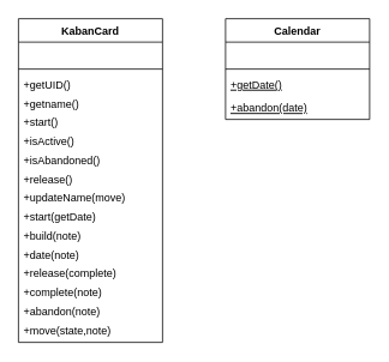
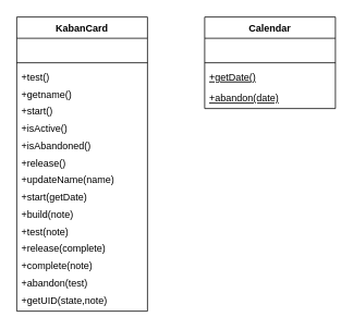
  <mxCell id="0" />
  <mxCell id="1" parent="0" />
  <mxCell id="2" value="KabanCard" style="swimlane;fontStyle=1;align=center;verticalAlign=top;childLayout=stackLayout;horizontal=1;startSize=26;horizontalStack=0;resizeParent=1;resizeLast=0;collapsible=1;marginBottom=0;rounded=0;shadow=0;strokeWidth=1;" parent="1" vertex="1"><mxGeometry x="20" y="20" width="160" height="360" as="geometry"><mxRectangle x="230" y="140" width="160" height="26" as="alternateBounds" /></mxGeometry></mxCell>
  <mxCell id="3" value=" " style="text;align=left;verticalAlign=top;spacingLeft=4;spacingRight=4;overflow=hidden;rotatable=0;points=[[0,0.5],[1,0.5]];portConstraint=eastwest;" parent="2" vertex="1"><mxGeometry y="26" width="160" height="26" as="geometry" /></mxCell>
  <mxCell id="4" value="" style="line;html=1;strokeWidth=1;align=left;verticalAlign=middle;spacingTop=-1;spacingLeft=3;spacingRight=3;rotatable=0;labelPosition=right;points=[];portConstraint=eastwest;" parent="2" vertex="1"><mxGeometry y="52" width="160" height="8" as="geometry" /></mxCell>
- <mxCell id="5" value="+getUID()" style="text;align=left;verticalAlign=top;spacingLeft=4;spacingRight=4;overflow=hidden;rotatable=0;points=[[0,0.5],[1,0.5]];portConstraint=eastwest;spacing=2;" parent="2" vertex="1"><mxGeometry y="60" width="160" height="21" as="geometry" /></mxCell>
+ <mxCell id="5" value="+test()" style="text;align=left;verticalAlign=top;spacingLeft=4;spacingRight=4;overflow=hidden;rotatable=0;points=[[0,0.5],[1,0.5]];portConstraint=eastwest;spacing=2;" parent="2" vertex="1"><mxGeometry y="60" width="160" height="21" as="geometry" /></mxCell>
  <mxCell id="6" value="+getname()" style="text;align=left;verticalAlign=top;spacingLeft=4;spacingRight=4;overflow=hidden;rotatable=0;points=[[0,0.5],[1,0.5]];portConstraint=eastwest;spacing=2;" parent="2" vertex="1"><mxGeometry y="81" width="160" height="21" as="geometry" /></mxCell>
  <mxCell id="7" value="+start()" style="text;align=left;verticalAlign=top;spacingLeft=4;spacingRight=4;overflow=hidden;rotatable=0;points=[[0,0.5],[1,0.5]];portConstraint=eastwest;spacing=2;" parent="2" vertex="1"><mxGeometry y="102" width="160" height="21" as="geometry" /></mxCell>
  <mxCell id="8" value="+isActive()" style="text;align=left;verticalAlign=top;spacingLeft=4;spacingRight=4;overflow=hidden;rotatable=0;points=[[0,0.5],[1,0.5]];portConstraint=eastwest;spacing=2;" parent="2" vertex="1"><mxGeometry y="123" width="160" height="21" as="geometry" /></mxCell>
  <mxCell id="9" value="+isAbandoned()" style="text;align=left;verticalAlign=top;spacingLeft=4;spacingRight=4;overflow=hidden;rotatable=0;points=[[0,0.5],[1,0.5]];portConstraint=eastwest;spacing=2;" parent="2" vertex="1"><mxGeometry y="144" width="160" height="21" as="geometry" /></mxCell>
  <mxCell id="10" value="+release()" style="text;align=left;verticalAlign=top;spacingLeft=4;spacingRight=4;overflow=hidden;rotatable=0;points=[[0,0.5],[1,0.5]];portConstraint=eastwest;spacing=2;" parent="2" vertex="1"><mxGeometry y="165" width="160" height="21" as="geometry" /></mxCell>
- <mxCell id="11" value="+updateName(move)" style="text;align=left;verticalAlign=top;spacingLeft=4;spacingRight=4;overflow=hidden;rotatable=0;points=[[0,0.5],[1,0.5]];portConstraint=eastwest;spacing=2;" parent="2" vertex="1"><mxGeometry y="186" width="160" height="21" as="geometry" /></mxCell>
+ <mxCell id="11" value="+updateName(name)" style="text;align=left;verticalAlign=top;spacingLeft=4;spacingRight=4;overflow=hidden;rotatable=0;points=[[0,0.5],[1,0.5]];portConstraint=eastwest;spacing=2;" parent="2" vertex="1"><mxGeometry y="186" width="160" height="21" as="geometry" /></mxCell>
  <mxCell id="12" value="+start(getDate)" style="text;align=left;verticalAlign=top;spacingLeft=4;spacingRight=4;overflow=hidden;rotatable=0;points=[[0,0.5],[1,0.5]];portConstraint=eastwest;spacing=2;" parent="2" vertex="1"><mxGeometry y="207" width="160" height="21" as="geometry" /></mxCell>
  <mxCell id="13" value="+build(note)" style="text;align=left;verticalAlign=top;spacingLeft=4;spacingRight=4;overflow=hidden;rotatable=0;points=[[0,0.5],[1,0.5]];portConstraint=eastwest;spacing=2;" parent="2" vertex="1"><mxGeometry y="228" width="160" height="21" as="geometry" /></mxCell>
- <mxCell id="14" value="+date(note)" style="text;align=left;verticalAlign=top;spacingLeft=4;spacingRight=4;overflow=hidden;rotatable=0;points=[[0,0.5],[1,0.5]];portConstraint=eastwest;spacing=2;" parent="2" vertex="1"><mxGeometry y="249" width="160" height="21" as="geometry" /></mxCell>
+ <mxCell id="14" value="+test(note)" style="text;align=left;verticalAlign=top;spacingLeft=4;spacingRight=4;overflow=hidden;rotatable=0;points=[[0,0.5],[1,0.5]];portConstraint=eastwest;spacing=2;" parent="2" vertex="1"><mxGeometry y="249" width="160" height="21" as="geometry" /></mxCell>
  <mxCell id="15" value="+release(complete)" style="text;align=left;verticalAlign=top;spacingLeft=4;spacingRight=4;overflow=hidden;rotatable=0;points=[[0,0.5],[1,0.5]];portConstraint=eastwest;spacing=2;" parent="2" vertex="1"><mxGeometry y="270" width="160" height="21" as="geometry" /></mxCell>
  <mxCell id="16" value="+complete(note)" style="text;align=left;verticalAlign=top;spacingLeft=4;spacingRight=4;overflow=hidden;rotatable=0;points=[[0,0.5],[1,0.5]];portConstraint=eastwest;spacing=2;" parent="2" vertex="1"><mxGeometry y="291" width="160" height="21" as="geometry" /></mxCell>
- <mxCell id="17" value="+abandon(note)" style="text;align=left;verticalAlign=top;spacingLeft=4;spacingRight=4;overflow=hidden;rotatable=0;points=[[0,0.5],[1,0.5]];portConstraint=eastwest;spacing=2;" parent="2" vertex="1"><mxGeometry y="312" width="160" height="21" as="geometry" /></mxCell>
- <mxCell id="18" value="+move(state,note)" style="text;align=left;verticalAlign=top;spacingLeft=4;spacingRight=4;overflow=hidden;rotatable=0;points=[[0,0.5],[1,0.5]];portConstraint=eastwest;spacing=2;" parent="2" vertex="1"><mxGeometry y="333" width="160" height="21" as="geometry" /></mxCell>
+ <mxCell id="17" value="+abandon(test)" style="text;align=left;verticalAlign=top;spacingLeft=4;spacingRight=4;overflow=hidden;rotatable=0;points=[[0,0.5],[1,0.5]];portConstraint=eastwest;spacing=2;" parent="2" vertex="1"><mxGeometry y="312" width="160" height="21" as="geometry" /></mxCell>
+ <mxCell id="18" value="+getUID(state,note)" style="text;align=left;verticalAlign=top;spacingLeft=4;spacingRight=4;overflow=hidden;rotatable=0;points=[[0,0.5],[1,0.5]];portConstraint=eastwest;spacing=2;" parent="2" vertex="1"><mxGeometry y="333" width="160" height="21" as="geometry" /></mxCell>
  <mxCell id="19" value="Calendar" style="swimlane;fontStyle=1;align=center;verticalAlign=top;childLayout=stackLayout;horizontal=1;startSize=26;horizontalStack=0;resizeParent=1;resizeParentMax=0;resizeLast=0;collapsible=1;marginBottom=0;" parent="1" vertex="1"><mxGeometry x="250" y="20" width="160" height="112" as="geometry" /></mxCell>
  <mxCell id="20" value=" " style="text;strokeColor=none;fillColor=none;align=left;verticalAlign=top;spacingLeft=4;spacingRight=4;overflow=hidden;rotatable=0;points=[[0,0.5],[1,0.5]];portConstraint=eastwest;" parent="19" vertex="1"><mxGeometry y="26" width="160" height="26" as="geometry" /></mxCell>
  <mxCell id="21" value="" style="line;strokeWidth=1;fillColor=none;align=left;verticalAlign=middle;spacingTop=-1;spacingLeft=3;spacingRight=3;rotatable=0;labelPosition=right;points=[];portConstraint=eastwest;" parent="19" vertex="1"><mxGeometry y="52" width="160" height="8" as="geometry" /></mxCell>
  <mxCell id="22" value="+getDate()" style="text;strokeColor=none;fillColor=none;align=left;verticalAlign=top;spacingLeft=4;spacingRight=4;overflow=hidden;rotatable=0;points=[[0,0.5],[1,0.5]];portConstraint=eastwest;fontStyle=4" parent="19" vertex="1"><mxGeometry y="60" width="160" height="26" as="geometry" /></mxCell>
  <mxCell id="23" value="+abandon(date)" style="text;strokeColor=none;fillColor=none;align=left;verticalAlign=top;spacingLeft=4;spacingRight=4;overflow=hidden;rotatable=0;points=[[0,0.5],[1,0.5]];portConstraint=eastwest;fontStyle=4" parent="19" vertex="1"><mxGeometry y="86" width="160" height="26" as="geometry" /></mxCell>
